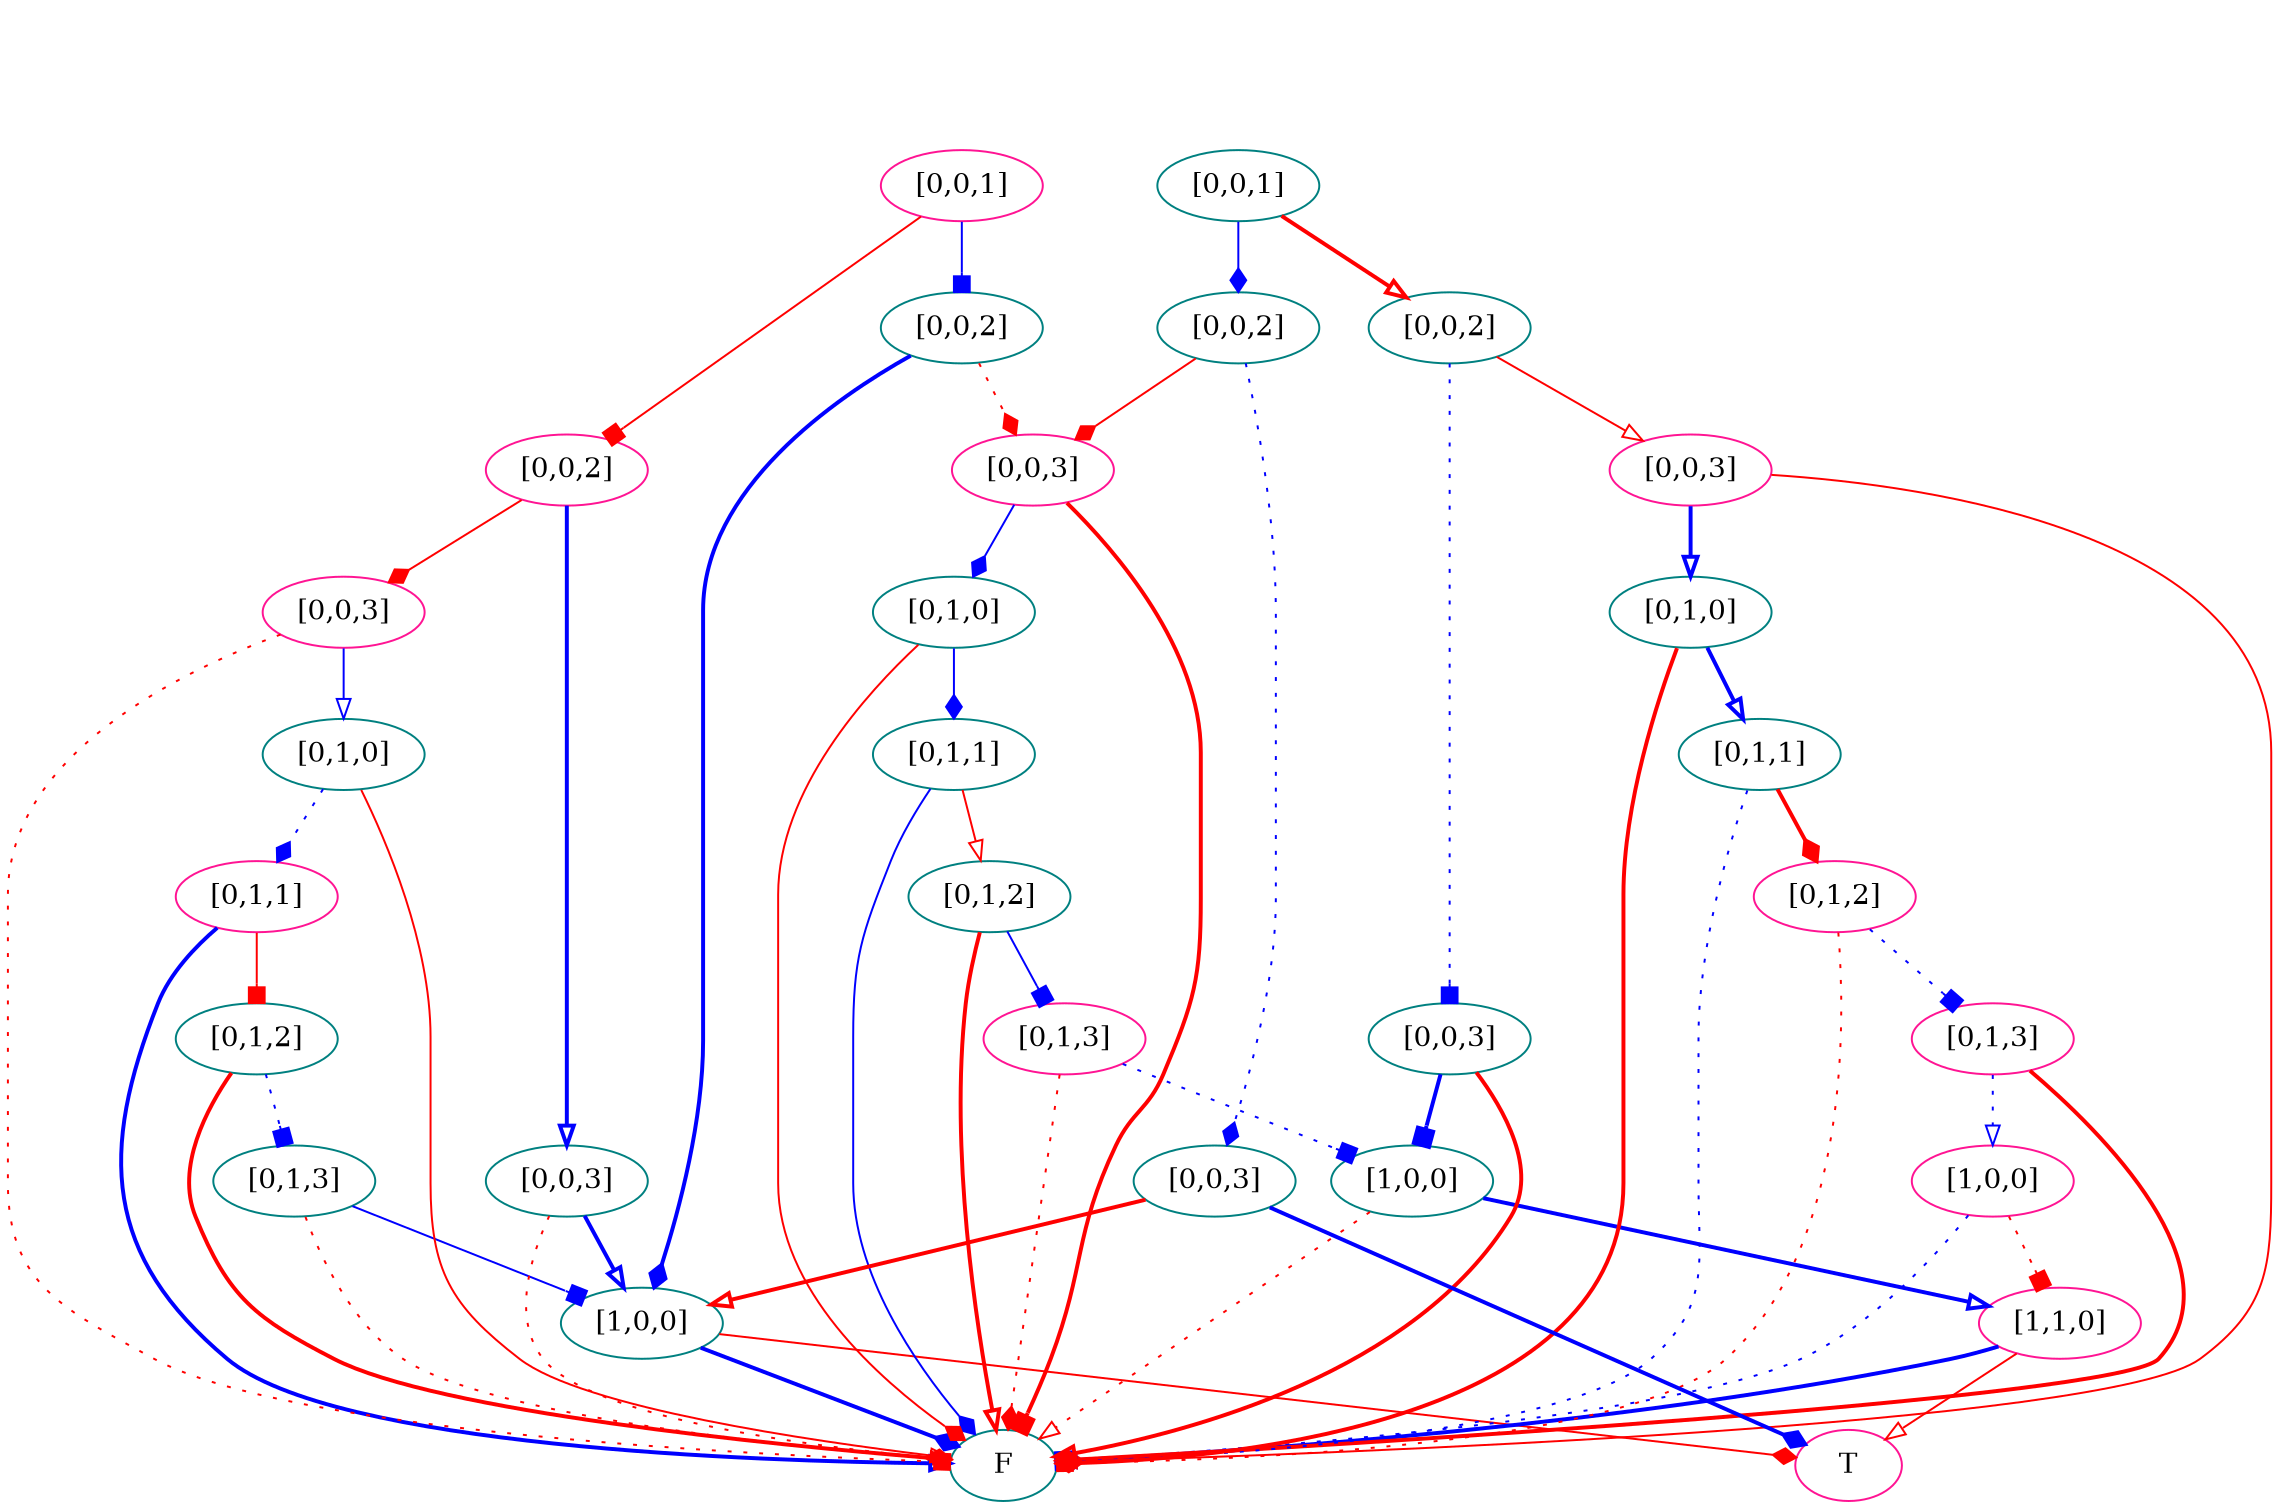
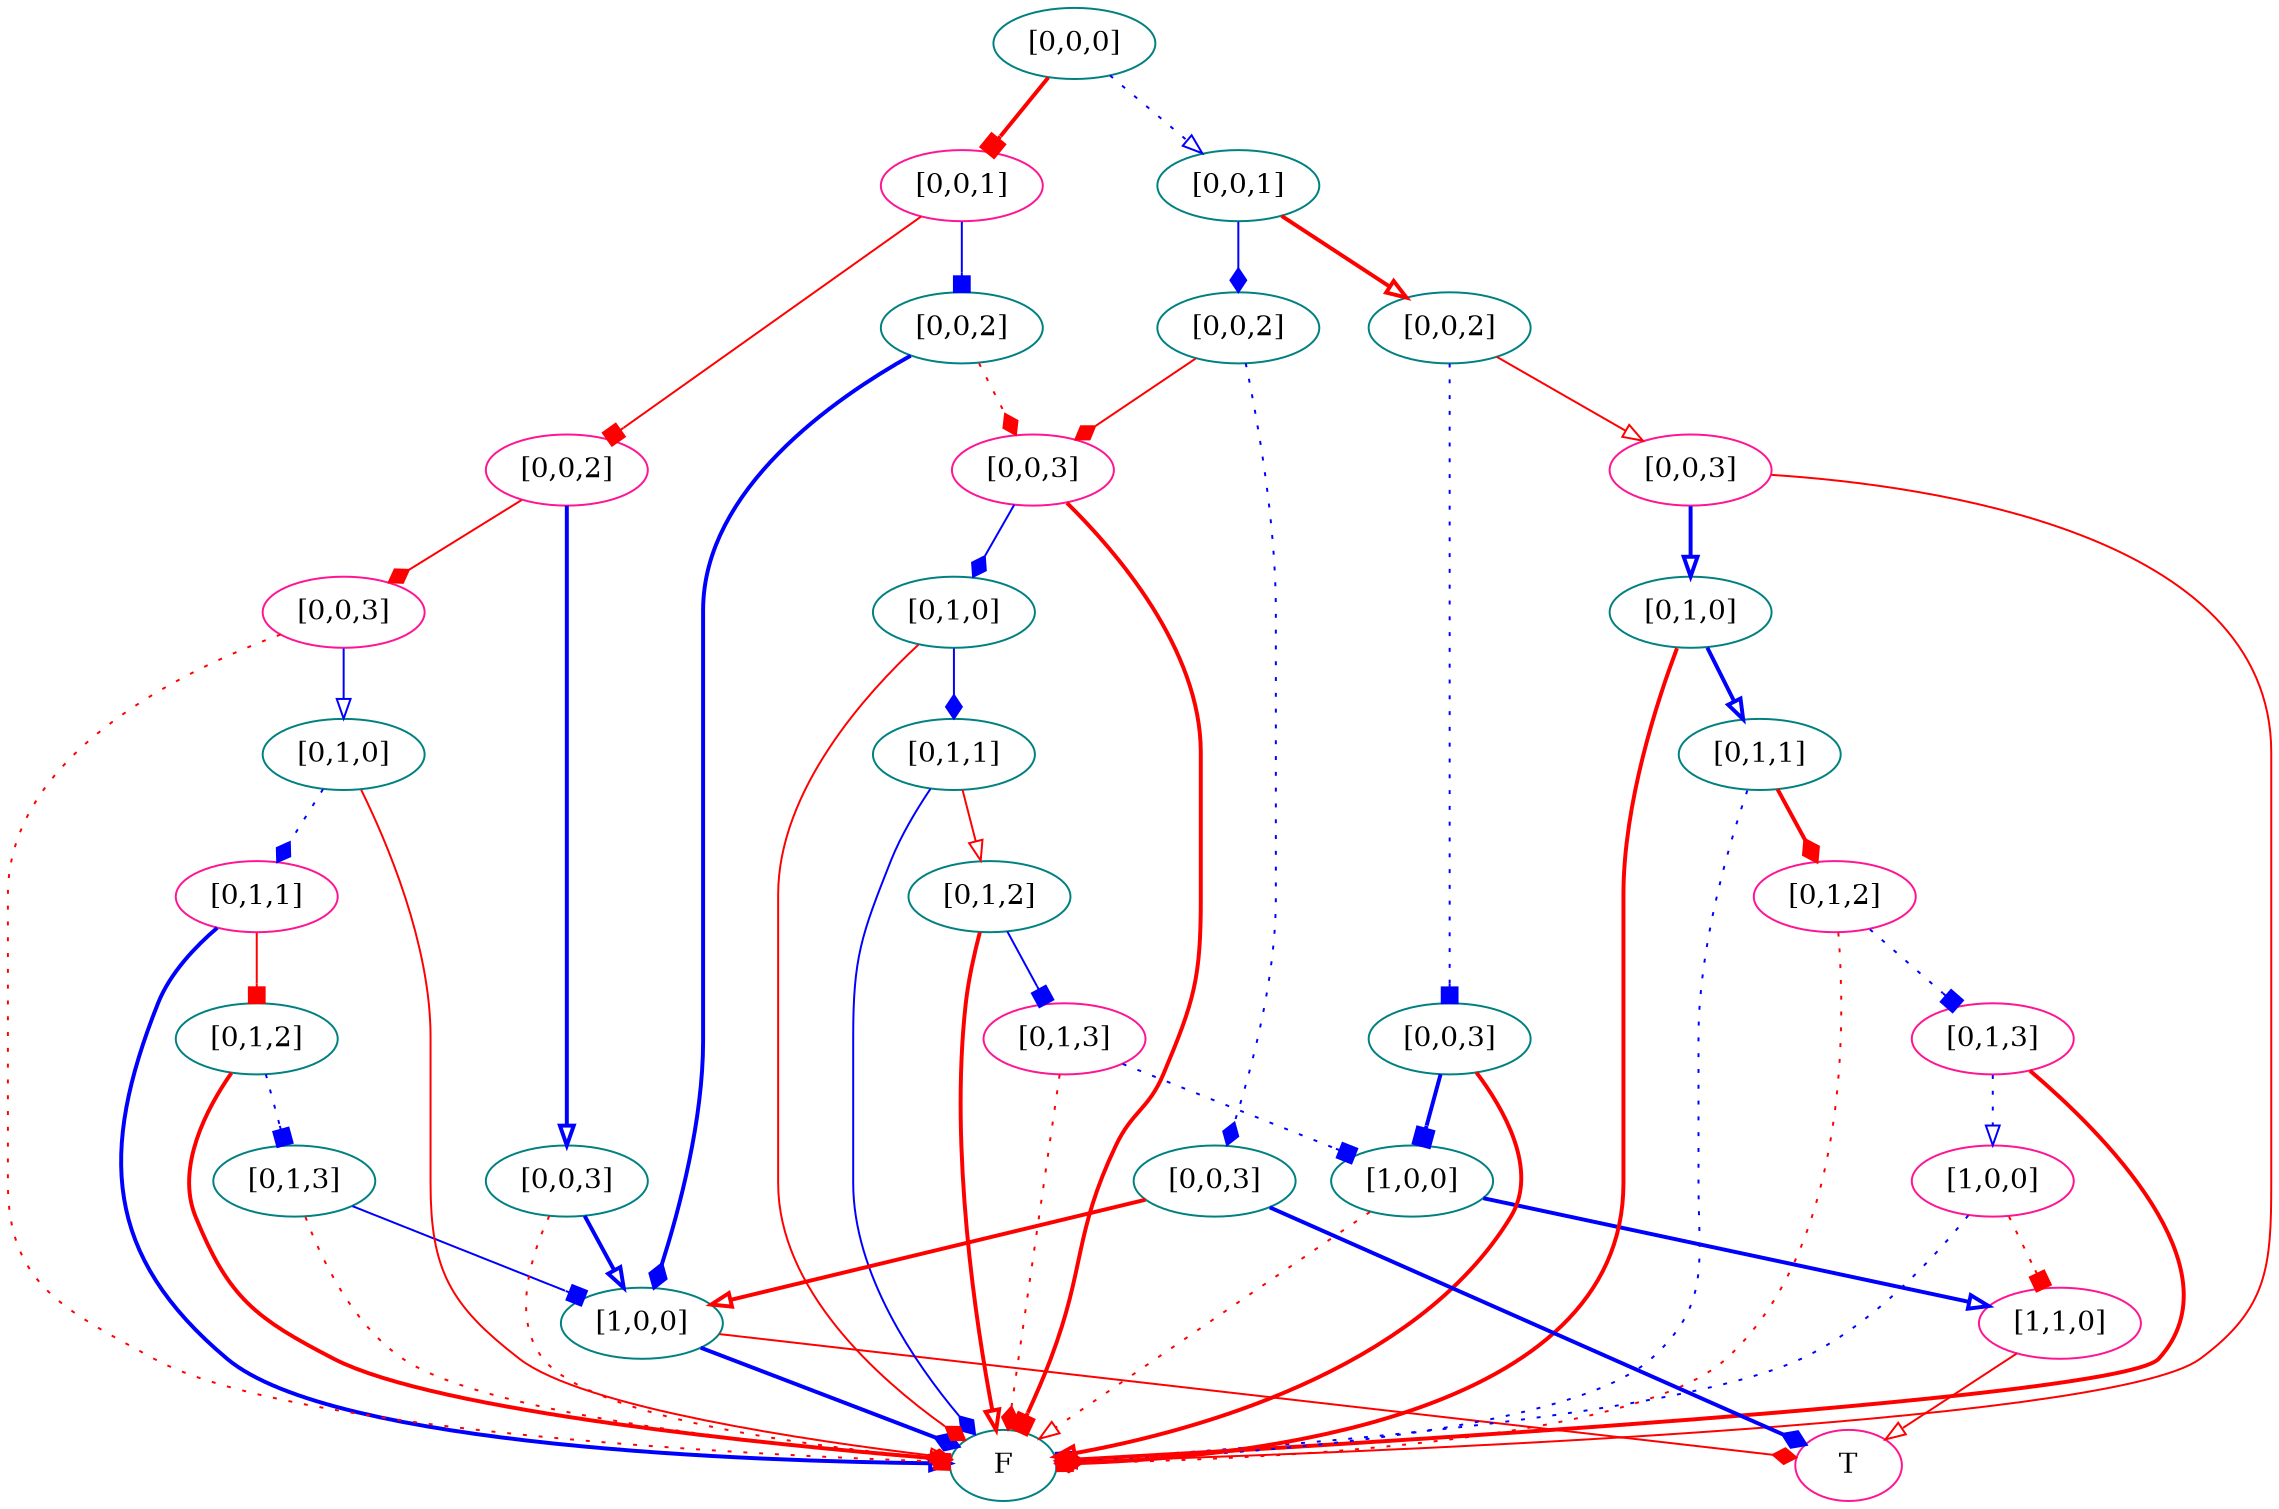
  digraph {
    node [color=teal]
    edge [arrowhead=onormal color=blue style=bold]
    n1 [label=F]
    n2 [color=deeppink label=T]
    n3 [label="[1,0,0]"]
    n4 [label="[0,1,3]"]
    n5 [label="[0,1,2]"]
    n6 [color=deeppink label="[0,1,1]"]
    n7 [label="[0,1,0]"]
    n8 [color=deeppink label="[0,0,3]"]
    n9 [label="[0,0,3]"]
    n10 [color=deeppink label="[0,0,2]"]
    n11 [color=deeppink label="[1,1,0]"]
    n12 [label="[1,0,0]"]
    n13 [color=deeppink label="[0,1,3]"]
    n14 [label="[0,1,2]"]
    n15 [label="[0,1,1]"]
    n16 [label="[0,1,0]"]
    n17 [color=deeppink label="[0,0,3]"]
    n18 [label="[0,0,2]"]
    n19 [color=deeppink label="[0,0,1]"]
    n20 [color=deeppink label="[1,0,0]"]
    n21 [color=deeppink label="[0,1,3]"]
    n22 [color=deeppink label="[0,1,2]"]
    n23 [label="[0,1,1]"]
    n24 [label="[0,1,0]"]
    n25 [color=deeppink label="[0,0,3]"]
    n26 [label="[0,0,3]"]
    n27 [label="[0,0,2]"]
    n28 [label="[0,0,3]"]
    n29 [label="[0,0,2]"]
    n30 [label="[0,0,1]"]
+   n31 [label="[0,0,0]"]
    n3 -> n1 [arrowhead=diamond]
    n3 -> n2 [arrowhead=diamond color=red style=solid]
    n4 -> n1 [color=red style=dotted]
    n4 -> n3 [arrowhead=box style=solid]
    n5 -> n1 [arrowhead=diamond color=red]
    n5 -> n4 [arrowhead=box style=dotted]
    n6 -> n1
    n6 -> n5 [arrowhead=box color=red style=solid]
    n7 -> n1 [color=red style=solid]
    n7 -> n6 [arrowhead=diamond style=dotted]
    n8 -> n1 [arrowhead=box color=red style=dotted]
    n8 -> n7 [style=solid]
    n9 -> n1 [arrowhead=diamond color=red style=dotted]
    n9 -> n3
    n10 -> n8 [arrowhead=diamond color=red style=solid]
    n10 -> n9
-   n11 -> n1 [arrowhead=box]
    n11 -> n2 [color=red style=solid]
    n12 -> n1 [color=red style=dotted]
    n12 -> n11
    n13 -> n1 [arrowhead=diamond color=red style=dotted]
    n13 -> n12 [arrowhead=box style=dotted]
    n14 -> n1 [color=red]
    n14 -> n13 [arrowhead=box style=solid]
    n15 -> n1 [arrowhead=diamond style=solid]
    n15 -> n14 [color=red style=solid]
    n16 -> n1 [arrowhead=diamond color=red style=solid]
    n16 -> n15 [arrowhead=diamond style=solid]
    n17 -> n1 [arrowhead=box color=red]
    n17 -> n16 [arrowhead=diamond style=solid]
    n18 -> n3 [arrowhead=diamond]
    n18 -> n17 [arrowhead=diamond color=red style=dotted]
    n19 -> n10 [arrowhead=box color=red style=solid]
    n19 -> n18 [arrowhead=box style=solid]
    n20 -> n1 [arrowhead=box style=dotted]
    n20 -> n11 [arrowhead=box color=red style=dotted]
    n21 -> n1 [arrowhead=diamond color=red]
    n21 -> n20 [style=dotted]
    n22 -> n1 [arrowhead=box color=red style=dotted]
    n22 -> n21 [arrowhead=box style=dotted]
    n23 -> n1 [style=dotted]
    n23 -> n22 [arrowhead=diamond color=red]
    n24 -> n1 [arrowhead=diamond color=red]
    n24 -> n23
    n25 -> n1 [color=red style=solid]
    n25 -> n24
    n26 -> n1 [color=red]
    n26 -> n12 [arrowhead=box]
    n27 -> n25 [color=red style=solid]
    n27 -> n26 [arrowhead=box style=dotted]
    n28 -> n2 [arrowhead=diamond]
    n28 -> n3 [color=red]
    n29 -> n17 [arrowhead=diamond color=red style=solid]
    n29 -> n28 [arrowhead=diamond style=dotted]
    n30 -> n27 [color=red]
    n30 -> n29 [arrowhead=diamond style=solid]
+   n31 -> n19 [arrowhead=box color=red]
+   n31 -> n30 [style=dotted]
  }
